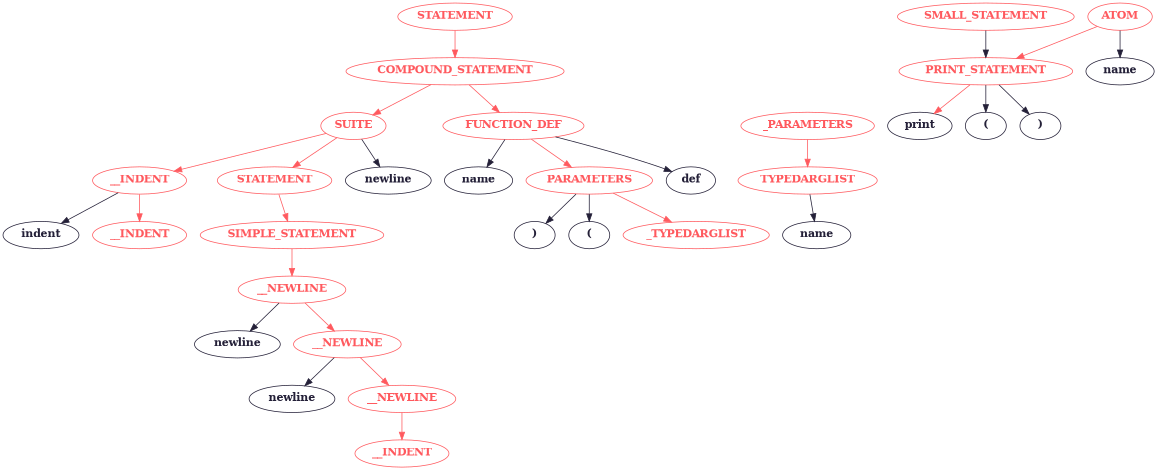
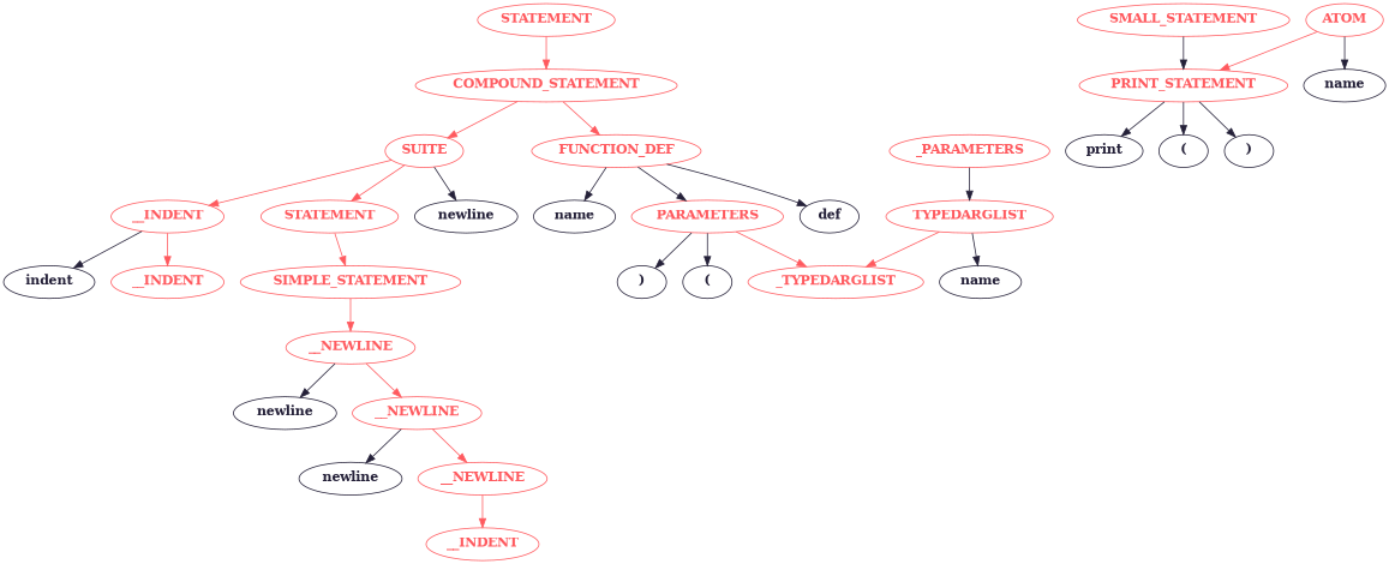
  digraph {
    node [color="#FF595E" fontcolor="#FF595E"]
    edge [color="#FF595E"]
    n1 [label=<<B>STATEMENT</B>>]
    n2 [label=<<B>COMPOUND_STATEMENT</B>>]
    n3 [label=<<B>FUNCTION_DEF</B>>]
    n4 [label=<<B>SUITE</B>>]
    n5 [color="#242038" fontcolor="#242038" label=<<B> def </B>>]
    n6 [color="#242038" fontcolor="#242038" label=<<B> name </B>>]
    n7 [label=<<B>PARAMETERS</B>>]
    n8 [color="#242038" fontcolor="#242038" label=<<B> ( </B>>]
    n9 [color="#242038" fontcolor="#242038" label=<<B> ) </B>>]
    n10 [label=<<B>_TYPEDARGLIST</B>>]
    n11 [color="#242038" fontcolor="#242038" label=<<B> newline </B>>]
    n12 [label=<<B>__INDENT</B>>]
    n13 [label=<<B>STATEMENT</B>>]
    n14 [label=<<B>_PARAMETERS</B>>]
    n15 [label=<<B>TYPEDARGLIST</B>>]
    n16 [color="#242038" fontcolor="#242038" label=<<B> name </B>>]
    n17 [color="#242038" fontcolor="#242038" label=<<B> indent </B>>]
    n18 [label=<<B>__INDENT</B>>]
    n19 [label=<<B>SIMPLE_STATEMENT</B>>]
    n20 [label=<<B>__NEWLINE</B>>]
    n21 [label=<<B>SMALL_STATEMENT</B>>]
    n22 [label=<<B>PRINT_STATEMENT</B>>]
    n23 [color="#242038" fontcolor="#242038" label=<<B> newline </B>>]
    n24 [label=<<B>__NEWLINE</B>>]
    n25 [color="#242038" fontcolor="#242038" label=<<B> print </B>>]
    n26 [color="#242038" fontcolor="#242038" label=<<B> ( </B>>]
    n27 [color="#242038" fontcolor="#242038" label=<<B> ) </B>>]
    n28 [label=<<B>ATOM</B>>]
    n29 [color="#242038" fontcolor="#242038" label=<<B> name </B>>]
    n30 [color="#242038" fontcolor="#242038" label=<<B> newline </B>>]
    n31 [label=<<B>__NEWLINE</B>>]
    n32 [label=<<B>__INDENT</B>>]
    n1 -> n2
    n2 -> n3
    n2 -> n4
    n3 -> n5 [color="#242038"]
    n3 -> n6 [color="#242038"]
-   n3 -> n7
+   n3 -> n7 [color="#242038"]
    n4 -> n11 [color="#242038"]
    n4 -> n12
    n4 -> n13
    n7 -> n8 [color="#242038"]
    n7 -> n9 [color="#242038"]
    n7 -> n10
    n12 -> n17 [color="#242038"]
    n12 -> n18
    n13 -> n19
-   n14 -> n15
+   n14 -> n15 [color="#242038"]
+   n15 -> n10
    n15 -> n16 [color="#242038"]
    n19 -> n20
    n20 -> n23 [color="#242038"]
    n20 -> n24
    n21 -> n22 [color="#242038"]
-   n22 -> n25
+   n22 -> n25 [color="#242038"]
    n22 -> n26 [color="#242038"]
    n22 -> n27 [color="#242038"]
    n24 -> n30 [color="#242038"]
    n24 -> n31
    n28 -> n22
    n28 -> n29 [color="#242038"]
    n31 -> n32
  }
